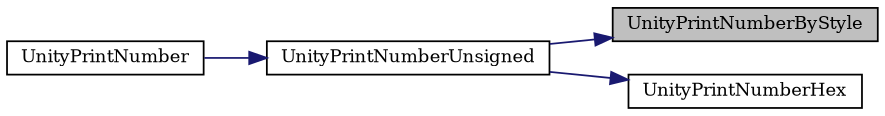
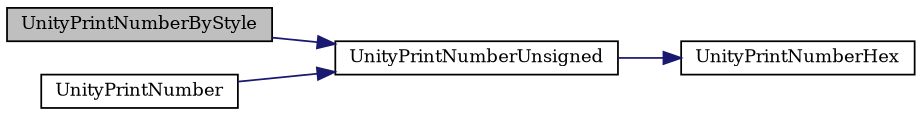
  digraph {
    fontname="DejaVu Serif"
    rankdir=LR
    node [color=black fillcolor=white fontname="DejaVu Serif" fontsize=10 shape=record style=filled]
    edge [color=midnightblue fontname="DejaVu Serif" fontsize=10 labelfontname=Helvetica labelfontsize=10 style=solid]
    n1 [fillcolor=grey75 fontcolor=black height=0.2 label=UnityPrintNumberByStyle width=0.4]
    n2 [height=0.2 label=UnityPrintNumberUnsigned width=0.4]
    n3 [height=0.2 label=UnityPrintNumber width=0.4]
    n4 [height=0.2 label=UnityPrintNumberHex width=0.4]
-   n2 -> n1
+   n1 -> n2
    n2 -> n4
    n3 -> n2
  }
